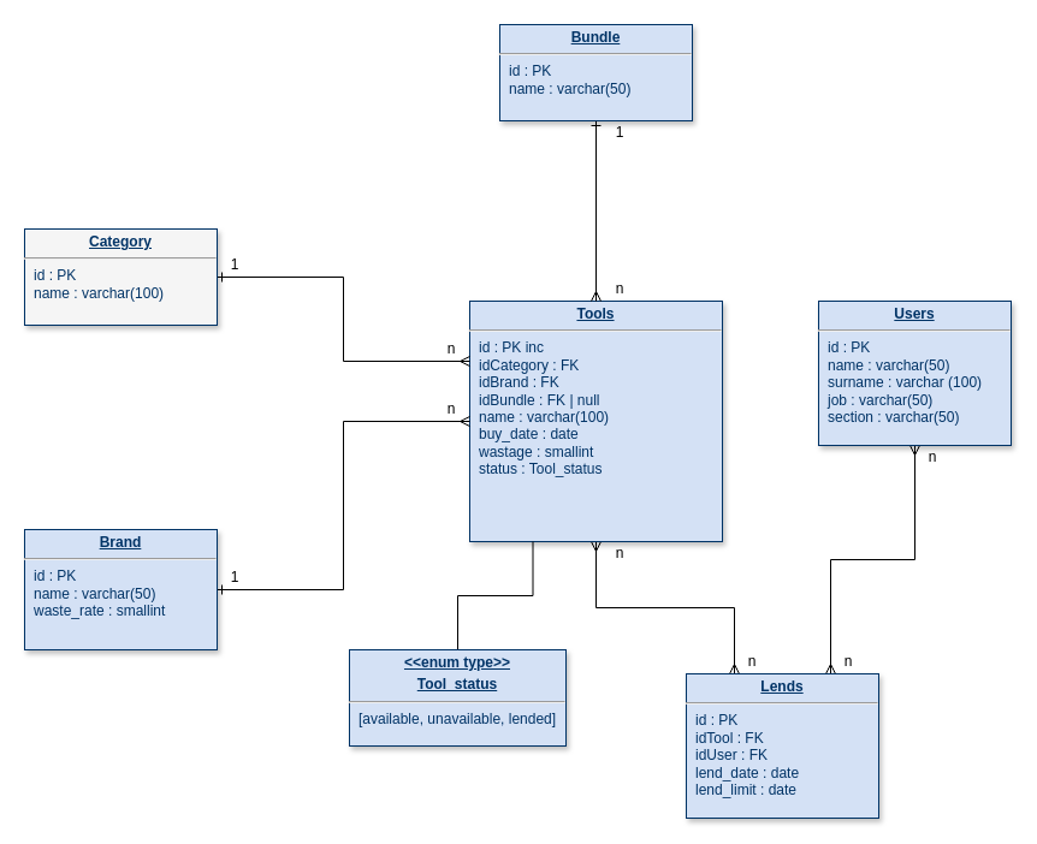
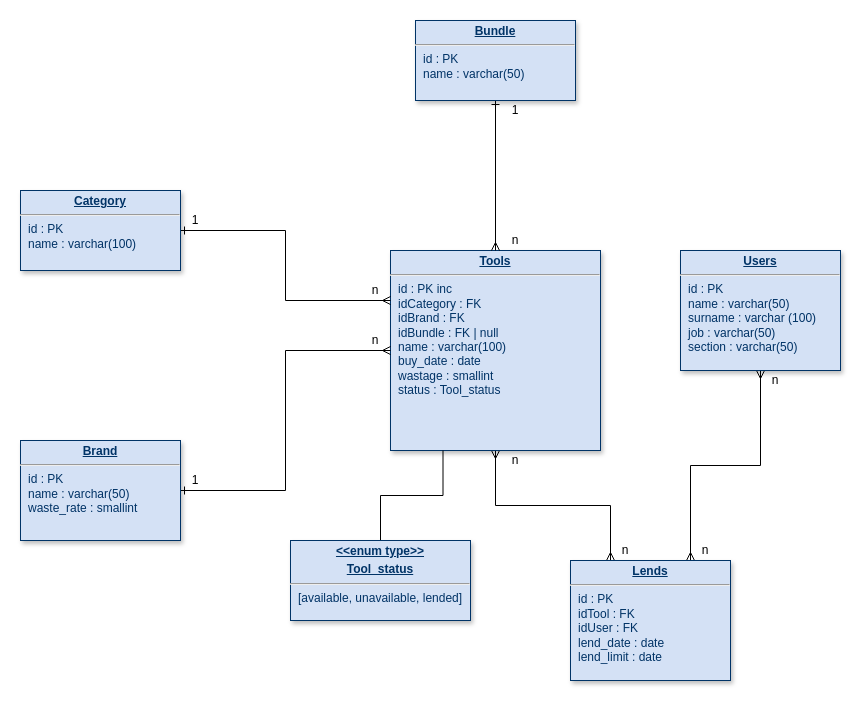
  <mxCell id="0" />
  <mxCell id="1" parent="0" />
  <mxCell id="2" style="edgeStyle=orthogonalEdgeStyle;rounded=0;orthogonalLoop=1;jettySize=auto;html=1;entryX=0.25;entryY=0;entryDx=0;entryDy=0;endArrow=ERmany;startFill=0;startArrow=ERmany;endFill=0;" parent="1" source="3" target="6" edge="1"><mxGeometry relative="1" as="geometry" /></mxCell>
  <mxCell id="3" value="&lt;p style=&quot;margin: 0px; margin-top: 4px; text-align: center; text-decoration: underline;&quot;&gt;&lt;b&gt;Tools&lt;/b&gt;&lt;/p&gt;&lt;hr&gt;&lt;p style=&quot;margin: 0px; margin-left: 8px;&quot;&gt;id : PK inc&lt;/p&gt;&lt;p style=&quot;margin: 0px; margin-left: 8px;&quot;&gt;idCategory : FK&lt;/p&gt;&lt;p style=&quot;margin: 0px; margin-left: 8px;&quot;&gt;idBrand : FK&lt;/p&gt;&lt;p style=&quot;margin: 0px; margin-left: 8px;&quot;&gt;idBundle : FK | null&lt;/p&gt;&lt;p style=&quot;margin: 0px; margin-left: 8px;&quot;&gt;name : varchar(100)&lt;/p&gt;&lt;p style=&quot;margin: 0px; margin-left: 8px;&quot;&gt;buy_date : date&amp;nbsp;&lt;/p&gt;&lt;p style=&quot;margin: 0px; margin-left: 8px;&quot;&gt;wastage : smallint&lt;/p&gt;&lt;p style=&quot;margin: 0px; margin-left: 8px;&quot;&gt;status : Tool_status&lt;/p&gt;&lt;p style=&quot;margin: 0px; margin-left: 8px;&quot;&gt;&lt;br&gt;&lt;/p&gt;&lt;p style=&quot;margin: 0px; margin-left: 8px;&quot;&gt;&lt;br&gt;&lt;/p&gt;&lt;p style=&quot;margin: 0px; margin-left: 8px;&quot;&gt;&lt;br&gt;&lt;/p&gt;&lt;p style=&quot;margin: 0px; margin-left: 8px;&quot;&gt;&lt;br&gt;&lt;/p&gt;" style="verticalAlign=top;align=left;overflow=fill;fontSize=12;fontFamily=Helvetica;html=1;strokeColor=#003366;shadow=1;fillColor=#D4E1F5;fontColor=#003366" parent="1" vertex="1"><mxGeometry x="390" y="250" width="210" height="200" as="geometry" /></mxCell>
  <mxCell id="4" style="edgeStyle=orthogonalEdgeStyle;rounded=0;orthogonalLoop=1;jettySize=auto;html=1;exitX=0.5;exitY=1;exitDx=0;exitDy=0;entryX=0.75;entryY=0;entryDx=0;entryDy=0;endArrow=ERmany;startFill=0;startArrow=ERmany;endFill=0;" parent="1" source="5" target="6" edge="1"><mxGeometry relative="1" as="geometry" /></mxCell>
  <mxCell id="5" value="&lt;p style=&quot;margin: 0px; margin-top: 4px; text-align: center; text-decoration: underline;&quot;&gt;&lt;b&gt;Users&lt;/b&gt;&lt;/p&gt;&lt;hr&gt;&lt;p style=&quot;margin: 0px; margin-left: 8px;&quot;&gt;id : PK&lt;/p&gt;&lt;p style=&quot;margin: 0px; margin-left: 8px;&quot;&gt;name : varchar(50)&lt;/p&gt;&lt;p style=&quot;margin: 0px; margin-left: 8px;&quot;&gt;surname : varchar (100)&lt;/p&gt;&lt;p style=&quot;margin: 0px; margin-left: 8px;&quot;&gt;job : varchar(50)&lt;/p&gt;&lt;p style=&quot;margin: 0px; margin-left: 8px;&quot;&gt;section : varchar(50)&lt;/p&gt;" style="verticalAlign=top;align=left;overflow=fill;fontSize=12;fontFamily=Helvetica;html=1;strokeColor=#003366;shadow=1;fillColor=#D4E1F5;fontColor=#003366" parent="1" vertex="1"><mxGeometry x="680" y="250" width="160" height="120" as="geometry" /></mxCell>
  <mxCell id="6" value="&lt;p style=&quot;margin: 0px; margin-top: 4px; text-align: center; text-decoration: underline;&quot;&gt;&lt;b&gt;Lends&lt;/b&gt;&lt;/p&gt;&lt;hr&gt;&lt;p style=&quot;margin: 0px; margin-left: 8px;&quot;&gt;id : PK&lt;/p&gt;&lt;p style=&quot;margin: 0px; margin-left: 8px;&quot;&gt;idTool : FK&lt;/p&gt;&lt;p style=&quot;margin: 0px; margin-left: 8px;&quot;&gt;idUser : FK&lt;/p&gt;&lt;p style=&quot;margin: 0px; margin-left: 8px;&quot;&gt;lend_date : date&lt;/p&gt;&lt;p style=&quot;margin: 0px; margin-left: 8px;&quot;&gt;lend_limit : date&lt;/p&gt;&lt;p style=&quot;margin: 0px; margin-left: 8px;&quot;&gt;&lt;br&gt;&lt;/p&gt;" style="verticalAlign=top;align=left;overflow=fill;fontSize=12;fontFamily=Helvetica;html=1;strokeColor=#003366;shadow=1;fillColor=#D4E1F5;fontColor=#003366" parent="1" vertex="1"><mxGeometry x="570" y="560" width="160" height="120" as="geometry" /></mxCell>
  <mxCell id="7" style="edgeStyle=orthogonalEdgeStyle;rounded=0;orthogonalLoop=1;jettySize=auto;html=1;entryX=0;entryY=0.25;entryDx=0;entryDy=0;endArrow=ERmany;startFill=0;startArrow=ERone;endFill=0;" parent="1" source="8" target="3" edge="1"><mxGeometry relative="1" as="geometry" /></mxCell>
- <mxCell id="8" value="&lt;p style=&quot;margin: 0px; margin-top: 4px; text-align: center; text-decoration: underline;&quot;&gt;&lt;b&gt;Category&lt;/b&gt;&lt;/p&gt;&lt;hr&gt;&lt;p style=&quot;margin: 0px; margin-left: 8px;&quot;&gt;id : PK&lt;/p&gt;&lt;p style=&quot;margin: 0px; margin-left: 8px;&quot;&gt;name : varchar(100)&lt;/p&gt;" style="verticalAlign=top;align=left;overflow=fill;fontSize=12;fontFamily=Helvetica;html=1;strokeColor=#003366;shadow=1;fillColor=#f5f5f5;fontColor=#003366;" parent="1" vertex="1"><mxGeometry x="20" y="190" width="160" height="80" as="geometry" /></mxCell>
+ <mxCell id="8" value="&lt;p style=&quot;margin: 0px; margin-top: 4px; text-align: center; text-decoration: underline;&quot;&gt;&lt;b&gt;Category&lt;/b&gt;&lt;/p&gt;&lt;hr&gt;&lt;p style=&quot;margin: 0px; margin-left: 8px;&quot;&gt;id : PK&lt;/p&gt;&lt;p style=&quot;margin: 0px; margin-left: 8px;&quot;&gt;name : varchar(100)&lt;/p&gt;" style="verticalAlign=top;align=left;overflow=fill;fontSize=12;fontFamily=Helvetica;html=1;strokeColor=#003366;shadow=1;fillColor=#D4E1F5;fontColor=#003366" parent="1" vertex="1"><mxGeometry x="20" y="190" width="160" height="80" as="geometry" /></mxCell>
  <mxCell id="9" style="edgeStyle=orthogonalEdgeStyle;rounded=0;orthogonalLoop=1;jettySize=auto;html=1;entryX=0;entryY=0.5;entryDx=0;entryDy=0;endArrow=ERmany;startFill=0;startArrow=ERone;endFill=0;" parent="1" source="10" target="3" edge="1"><mxGeometry relative="1" as="geometry" /></mxCell>
  <mxCell id="10" value="&lt;p style=&quot;margin: 0px; margin-top: 4px; text-align: center; text-decoration: underline;&quot;&gt;&lt;b&gt;Brand&lt;/b&gt;&lt;/p&gt;&lt;hr&gt;&lt;p style=&quot;margin: 0px; margin-left: 8px;&quot;&gt;id : PK&lt;/p&gt;&lt;p style=&quot;margin: 0px; margin-left: 8px;&quot;&gt;name : varchar(50)&lt;/p&gt;&lt;p style=&quot;margin: 0px; margin-left: 8px;&quot;&gt;waste_rate : smallint&lt;/p&gt;&lt;p style=&quot;margin: 0px; margin-left: 8px;&quot;&gt;&lt;br&gt;&lt;/p&gt;" style="verticalAlign=top;align=left;overflow=fill;fontSize=12;fontFamily=Helvetica;html=1;strokeColor=#003366;shadow=1;fillColor=#D4E1F5;fontColor=#003366" parent="1" vertex="1"><mxGeometry x="20" y="440" width="160" height="100" as="geometry" /></mxCell>
  <mxCell id="11" style="edgeStyle=orthogonalEdgeStyle;rounded=0;orthogonalLoop=1;jettySize=auto;html=1;exitX=0.5;exitY=1;exitDx=0;exitDy=0;entryX=0.5;entryY=0;entryDx=0;entryDy=0;endArrow=ERmany;startFill=0;startArrow=ERone;endFill=0;" parent="1" source="12" target="3" edge="1"><mxGeometry relative="1" as="geometry" /></mxCell>
  <mxCell id="12" value="&lt;p style=&quot;margin: 0px; margin-top: 4px; text-align: center; text-decoration: underline;&quot;&gt;&lt;b&gt;Bundle&lt;/b&gt;&lt;/p&gt;&lt;hr&gt;&lt;p style=&quot;margin: 0px; margin-left: 8px;&quot;&gt;id : PK&lt;/p&gt;&lt;p style=&quot;margin: 0px; margin-left: 8px;&quot;&gt;name : varchar(50)&lt;/p&gt;&lt;p style=&quot;margin: 0px; margin-left: 8px;&quot;&gt;&lt;br&gt;&lt;/p&gt;" style="verticalAlign=top;align=left;overflow=fill;fontSize=12;fontFamily=Helvetica;html=1;strokeColor=#003366;shadow=1;fillColor=#D4E1F5;fontColor=#003366" parent="1" vertex="1"><mxGeometry x="415" y="20" width="160" height="80" as="geometry" /></mxCell>
  <mxCell id="13" style="edgeStyle=orthogonalEdgeStyle;rounded=0;orthogonalLoop=1;jettySize=auto;html=1;entryX=0.25;entryY=1;entryDx=0;entryDy=0;endArrow=none;startFill=0;" parent="1" source="14" target="3" edge="1"><mxGeometry relative="1" as="geometry" /></mxCell>
  <mxCell id="14" value="&lt;p style=&quot;margin: 0px; margin-top: 4px; text-align: center; text-decoration: underline;&quot;&gt;&lt;b&gt;&amp;lt;&amp;lt;enum type&amp;gt;&amp;gt;&lt;/b&gt;&lt;/p&gt;&lt;p style=&quot;margin: 0px; margin-top: 4px; text-align: center; text-decoration: underline;&quot;&gt;&lt;b&gt;Tool_status&lt;/b&gt;&lt;/p&gt;&lt;hr&gt;&lt;p style=&quot;margin: 0px; margin-left: 8px;&quot;&gt;[available, unavailable, lended]&lt;/p&gt;&lt;p style=&quot;margin: 0px; margin-left: 8px;&quot;&gt;&lt;br&gt;&lt;/p&gt;" style="verticalAlign=top;align=left;overflow=fill;fontSize=12;fontFamily=Helvetica;html=1;strokeColor=#003366;shadow=1;fillColor=#D4E1F5;fontColor=#003366" parent="1" vertex="1"><mxGeometry x="290" y="540" width="180" height="80" as="geometry" /></mxCell>
  <mxCell id="15" value="1" style="text;html=1;align=center;verticalAlign=middle;whiteSpace=wrap;rounded=0;" parent="1" vertex="1"><mxGeometry y="210" width="30" height="20" as="geometry" x="180" /></mxCell>
  <mxCell id="16" value="n" style="text;html=1;align=center;verticalAlign=middle;whiteSpace=wrap;rounded=0;" parent="1" vertex="1"><mxGeometry x="360" y="280" width="30" height="20" as="geometry" /></mxCell>
  <mxCell id="17" value="1" style="text;html=1;align=center;verticalAlign=middle;whiteSpace=wrap;rounded=0;" parent="1" vertex="1"><mxGeometry y="470" width="30" height="20" as="geometry" x="180" /></mxCell>
  <mxCell id="18" value="n" style="text;html=1;align=center;verticalAlign=middle;whiteSpace=wrap;rounded=0;" parent="1" vertex="1"><mxGeometry x="360" y="330" width="30" height="20" as="geometry" /></mxCell>
  <mxCell id="19" value="n" style="text;html=1;align=center;verticalAlign=middle;whiteSpace=wrap;rounded=0;" parent="1" vertex="1"><mxGeometry x="500" y="450" width="30" height="20" as="geometry" /></mxCell>
  <mxCell id="20" value="n" style="text;html=1;align=center;verticalAlign=middle;whiteSpace=wrap;rounded=0;" parent="1" vertex="1"><mxGeometry x="610" y="540" width="30" height="20" as="geometry" /></mxCell>
  <mxCell id="21" value="n" style="text;html=1;align=center;verticalAlign=middle;whiteSpace=wrap;rounded=0;" parent="1" vertex="1"><mxGeometry x="690" y="540" width="30" height="20" as="geometry" /></mxCell>
  <mxCell id="22" value="n" style="text;html=1;align=center;verticalAlign=middle;whiteSpace=wrap;rounded=0;" parent="1" vertex="1"><mxGeometry x="760" y="370" width="30" height="20" as="geometry" /></mxCell>
  <mxCell id="23" value="1" style="text;html=1;align=center;verticalAlign=middle;whiteSpace=wrap;rounded=0;" parent="1" vertex="1"><mxGeometry x="500" y="100" width="30" height="20" as="geometry" /></mxCell>
  <mxCell id="24" value="n" style="text;html=1;align=center;verticalAlign=middle;whiteSpace=wrap;rounded=0;" parent="1" vertex="1"><mxGeometry x="500" y="230" width="30" height="20" as="geometry" /></mxCell>
